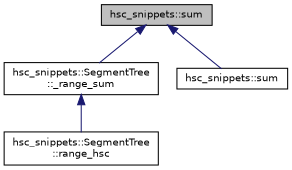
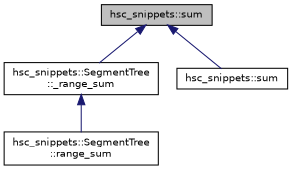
  digraph {
    rankdir=TB
    node [color=black fillcolor=white fontname=Helvetica fontsize=10 shape=record style=filled]
    edge [color=midnightblue dir=back fontname=Helvetica fontsize=10 labelfontname=Helvetica labelfontsize=10 style=solid]
    n1 [fillcolor=grey75 fontcolor=black height=0.2 label="hsc_snippets::sum" width=0.4]
    n2 [height=0.2 label="hsc_snippets::SegmentTree\l::_range_sum" width=0.4]
    n3 [height=0.2 label="hsc_snippets::sum" width=0.4]
-   n4 [height=0.2 label="hsc_snippets::SegmentTree\l::range_hsc" width=0.4]
+   n4 [height=0.2 label="hsc_snippets::SegmentTree\l::range_sum" width=0.4]
    n1 -> n2
    n1 -> n3
    n2 -> n4
  }
